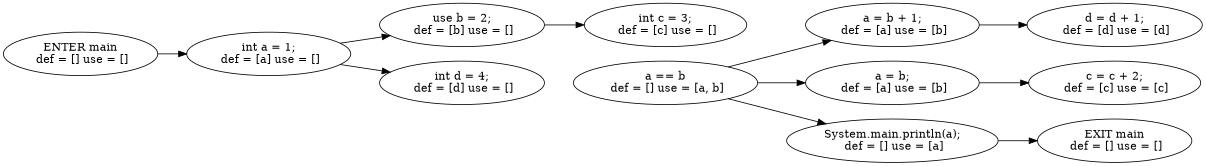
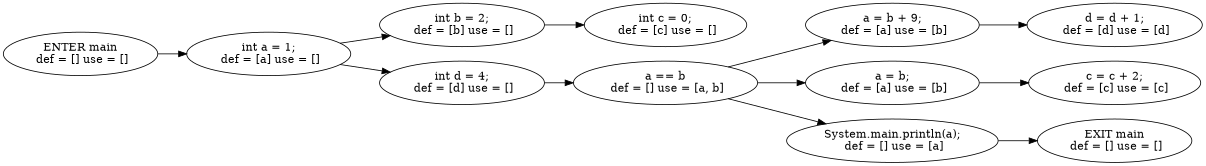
  strict digraph {
    rankdir=LR
    n1 [label="ENTER main\n def = [] use = []"]
    n2 [label="int a = 1;\n def = [a] use = []"]
-   n3 [label="use b = 2;\n def = [b] use = []"]
+   n3 [label="int b = 2;\n def = [b] use = []"]
    n4 [label="int d = 4;\n def = [d] use = []"]
    n5 [label="EXIT main\n def = [] use = []"]
-   n6 [label="int c = 3;\n def = [c] use = []"]
+   n6 [label="int c = 0;\n def = [c] use = []"]
    n7 [label="a == b\n def = [] use = [a, b]"]
-   n8 [label="a = b + 1;\n def = [a] use = [b]"]
+   n8 [label="a = b + 9;\n def = [a] use = [b]"]
    n9 [label="a = b;\n def = [a] use = [b]"]
    n10 [label="System.main.println(a);\n def = [] use = [a]"]
    n11 [label="d = d + 1;\n def = [d] use = [d]"]
    n12 [label="c = c + 2;\n def = [c] use = [c]"]
    n1 -> n2
    n2 -> n3
    n2 -> n4
    n3 -> n6
+   n4 -> n7
    n7 -> n8
    n7 -> n9
    n7 -> n10
    n8 -> n11
    n9 -> n12
    n10 -> n5
  }
